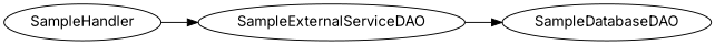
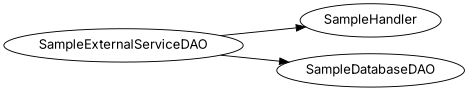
  strict digraph {
    fontname=Inter
    rankdir=LR
    node [fontname=Inter]
    edge [fontname=Inter]
    n1 [label=SampleHandler]
    n2 [label=SampleExternalServiceDAO]
    n3 [label=SampleDatabaseDAO]
-   n1 -> n2
+   n2 -> n1
    n2 -> n3
  }
